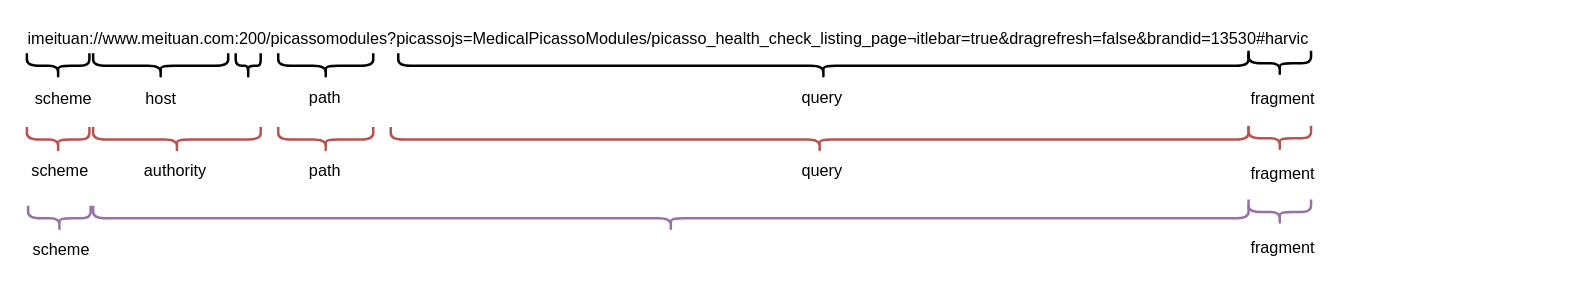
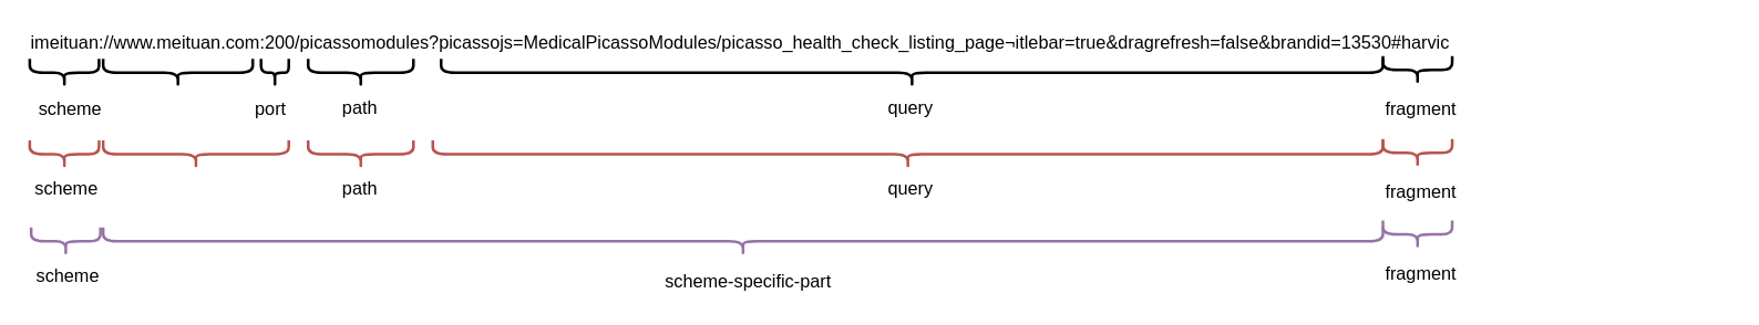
  <mxCell id="0" />
  <mxCell id="1" parent="0" />
  <mxCell id="2" value="&lt;a style=&quot;font-size: 13px&quot;&gt;&lt;span style=&quot;font-size: 13px&quot;&gt;imeituan://www.meituan.com:200/picassomodules?picassojs=MedicalPicassoModules/picasso_health_check_listing_page¬itlebar=true&amp;amp;dragrefresh=false&amp;amp;brandid=13530&lt;/span&gt;&lt;/a&gt;&lt;span&gt;#harvic&lt;/span&gt;" style="text;html=1;strokeColor=none;fillColor=none;align=left;verticalAlign=middle;whiteSpace=wrap;rounded=0;fontSize=13;" vertex="1" parent="1"><mxGeometry x="20" y="20" width="1228" height="20" as="geometry" /></mxCell>
  <mxCell id="3" value="" style="shape=curlyBracket;whiteSpace=wrap;html=1;rounded=1;fontSize=13;align=left;direction=north;strokeWidth=2;" vertex="1" parent="1"><mxGeometry x="21" y="42" width="50" height="20" as="geometry" /></mxCell>
  <mxCell id="4" value="&lt;span&gt;scheme&lt;/span&gt;" style="text;html=1;resizable=0;points=[];autosize=1;align=center;verticalAlign=top;spacingTop=-4;fontSize=13;" vertex="1" parent="1"><mxGeometry x="20" y="68" width="60" height="20" as="geometry" /></mxCell>
  <mxCell id="5" value="" style="shape=curlyBracket;whiteSpace=wrap;html=1;rounded=1;fontSize=13;align=left;direction=north;strokeWidth=2;" vertex="1" parent="1"><mxGeometry x="74" y="42" width="108" height="20" as="geometry" /></mxCell>
  <mxCell id="6" value="" style="shape=curlyBracket;whiteSpace=wrap;html=1;rounded=1;fontSize=13;align=left;direction=north;strokeWidth=2;" vertex="1" parent="1"><mxGeometry x="188" y="42" width="20" height="20" as="geometry" /></mxCell>
- <mxCell id="7" value="&lt;span&gt;host&lt;/span&gt;" style="text;html=1;resizable=0;points=[];autosize=1;align=center;verticalAlign=top;spacingTop=-4;fontSize=13;" vertex="1" parent="1"><mxGeometry x="108" y="68" width="40" height="20" as="geometry" /></mxCell>
+ <mxCell id="8" value="&lt;div style=&quot;text-align: center&quot;&gt;&lt;span&gt;port&lt;/span&gt;&lt;br&gt;&lt;/div&gt;" style="text;html=1;resizable=0;points=[];autosize=1;align=left;verticalAlign=top;spacingTop=-4;fontSize=13;" vertex="1" parent="1"><mxGeometry x="182" y="68" width="40" height="20" as="geometry" /></mxCell>
  <mxCell id="9" value="" style="shape=curlyBracket;whiteSpace=wrap;html=1;rounded=1;fontSize=13;align=left;direction=north;strokeWidth=2;" vertex="1" parent="1"><mxGeometry x="222" y="42" width="76" height="20" as="geometry" /></mxCell>
  <mxCell id="10" value="path" style="text;html=1;resizable=0;points=[];autosize=1;align=left;verticalAlign=top;spacingTop=-4;fontSize=13;" vertex="1" parent="1"><mxGeometry x="245" y="67" width="40" height="20" as="geometry" /></mxCell>
  <mxCell id="11" value="" style="shape=curlyBracket;whiteSpace=wrap;html=1;rounded=1;fontSize=13;align=left;direction=north;strokeWidth=2;" vertex="1" parent="1"><mxGeometry x="318" y="42" width="680" height="20" as="geometry" /></mxCell>
  <mxCell id="12" value="query" style="text;html=1;resizable=0;points=[];autosize=1;align=left;verticalAlign=top;spacingTop=-4;fontSize=13;" vertex="1" parent="1"><mxGeometry x="639" y="67" width="50" height="20" as="geometry" /></mxCell>
  <mxCell id="13" value="" style="shape=curlyBracket;whiteSpace=wrap;html=1;rounded=1;fontSize=13;align=left;direction=north;strokeWidth=2;" vertex="1" parent="1"><mxGeometry x="998" y="40" width="50" height="20" as="geometry" /></mxCell>
  <mxCell id="14" value="&lt;span&gt;fragment&lt;/span&gt;" style="text;html=1;resizable=0;points=[];autosize=1;align=left;verticalAlign=top;spacingTop=-4;fontSize=13;" vertex="1" parent="1"><mxGeometry x="998" y="68" width="70" height="20" as="geometry" /></mxCell>
  <mxCell id="15" value="" style="shape=curlyBracket;whiteSpace=wrap;html=1;rounded=1;fontSize=13;align=left;direction=north;fillColor=#f8cecc;strokeColor=#b85450;strokeWidth=2;" vertex="1" parent="1"><mxGeometry x="21" y="101" width="50" height="20" as="geometry" /></mxCell>
  <mxCell id="16" value="" style="shape=curlyBracket;whiteSpace=wrap;html=1;rounded=1;fontSize=13;align=left;direction=north;fillColor=#f8cecc;strokeColor=#b85450;strokeWidth=2;" vertex="1" parent="1"><mxGeometry x="74" y="101" width="134" height="20" as="geometry" /></mxCell>
  <mxCell id="17" value="&lt;span&gt;scheme&lt;/span&gt;" style="text;html=1;resizable=0;points=[];autosize=1;align=left;verticalAlign=top;spacingTop=-4;fontSize=13;" vertex="1" parent="1"><mxGeometry x="23" y="126" width="60" height="20" as="geometry" /></mxCell>
- <mxCell id="18" value="&lt;span&gt;authority&lt;/span&gt;" style="text;html=1;resizable=0;points=[];autosize=1;align=left;verticalAlign=top;spacingTop=-4;fontSize=13;" vertex="1" parent="1"><mxGeometry x="113" y="126" width="70" height="20" as="geometry" /></mxCell>
  <mxCell id="19" value="" style="shape=curlyBracket;whiteSpace=wrap;html=1;rounded=1;fontSize=13;align=left;direction=north;fillColor=#f8cecc;strokeColor=#b85450;strokeWidth=2;" vertex="1" parent="1"><mxGeometry x="222" y="101" width="76" height="20" as="geometry" /></mxCell>
  <mxCell id="20" value="path" style="text;html=1;resizable=0;points=[];autosize=1;align=left;verticalAlign=top;spacingTop=-4;fontSize=13;" vertex="1" parent="1"><mxGeometry x="245" y="126" width="40" height="20" as="geometry" /></mxCell>
  <mxCell id="21" value="" style="shape=curlyBracket;whiteSpace=wrap;html=1;rounded=1;fontSize=13;align=left;direction=north;fillColor=#f8cecc;strokeColor=#b85450;strokeWidth=2;" vertex="1" parent="1"><mxGeometry x="312" y="101" width="686" height="20" as="geometry" /></mxCell>
  <mxCell id="22" value="query" style="text;html=1;resizable=0;points=[];autosize=1;align=left;verticalAlign=top;spacingTop=-4;fontSize=13;" vertex="1" parent="1"><mxGeometry x="639" y="126" width="50" height="20" as="geometry" /></mxCell>
  <mxCell id="23" value="" style="shape=curlyBracket;whiteSpace=wrap;html=1;rounded=1;fontSize=13;align=left;direction=north;fillColor=#f8cecc;strokeColor=#b85450;strokeWidth=2;" vertex="1" parent="1"><mxGeometry x="998" y="100" width="50" height="20" as="geometry" /></mxCell>
  <mxCell id="24" value="&lt;span&gt;fragment&lt;/span&gt;" style="text;html=1;resizable=0;points=[];autosize=1;align=left;verticalAlign=top;spacingTop=-4;fontSize=13;" vertex="1" parent="1"><mxGeometry x="998" y="128" width="70" height="20" as="geometry" /></mxCell>
  <mxCell id="25" value="" style="shape=curlyBracket;whiteSpace=wrap;html=1;rounded=1;fontSize=13;align=left;direction=north;fillColor=#e1d5e7;strokeColor=#9673a6;strokeWidth=2;" vertex="1" parent="1"><mxGeometry x="22" y="164" width="50" height="20" as="geometry" /></mxCell>
  <mxCell id="26" value="&lt;span&gt;scheme&lt;/span&gt;" style="text;html=1;resizable=0;points=[];autosize=1;align=left;verticalAlign=top;spacingTop=-4;fontSize=13;" vertex="1" parent="1"><mxGeometry x="24" y="189" width="60" height="20" as="geometry" /></mxCell>
  <mxCell id="27" value="" style="shape=curlyBracket;whiteSpace=wrap;html=1;rounded=1;fontSize=13;align=left;direction=north;fillColor=#e1d5e7;strokeColor=#9673a6;strokeWidth=2;" vertex="1" parent="1"><mxGeometry x="74" y="164" width="924" height="20" as="geometry" /></mxCell>
+ <mxCell id="28" value="&lt;span&gt;scheme-specific-part&lt;/span&gt;" style="text;html=1;resizable=0;points=[];autosize=1;align=left;verticalAlign=top;spacingTop=-4;fontSize=13;" vertex="1" parent="1"><mxGeometry x="478" y="193" width="140" height="20" as="geometry" /></mxCell>
  <mxCell id="29" value="" style="shape=curlyBracket;whiteSpace=wrap;html=1;rounded=1;fontSize=13;align=left;direction=north;fillColor=#e1d5e7;strokeColor=#9673a6;strokeWidth=2;" vertex="1" parent="1"><mxGeometry x="998" y="159" width="50" height="20" as="geometry" /></mxCell>
  <mxCell id="30" value="&lt;span&gt;fragment&lt;/span&gt;" style="text;html=1;resizable=0;points=[];autosize=1;align=left;verticalAlign=top;spacingTop=-4;fontSize=13;" vertex="1" parent="1"><mxGeometry x="998" y="187" width="70" height="20" as="geometry" /></mxCell>
